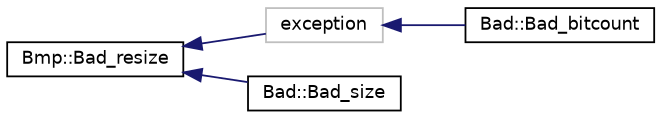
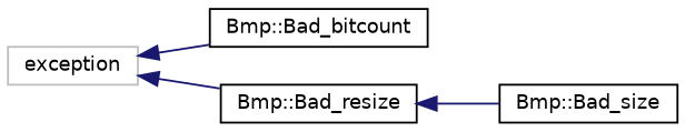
  digraph {
    rankdir=LR
    node [color=black fillcolor=white fontname=Helvetica fontsize=10 shape=record style=filled]
    edge [color=midnightblue dir=back fontname=Helvetica fontsize=10 labelfontname=Helvetica labelfontsize=10 style=solid]
    n1 [color=grey75 height=0.2 label=exception width=0.4]
-   n2 [height=0.2 label="Bad::Bad_bitcount" width=0.4]
+   n2 [height=0.2 label="Bmp::Bad_bitcount" width=0.4]
    n3 [height=0.2 label="Bmp::Bad_resize" width=0.4]
-   n4 [height=0.2 label="Bad::Bad_size" width=0.4]
+   n4 [height=0.2 label="Bmp::Bad_size" width=0.4]
    n1 -> n2
-   n3 -> n1
+   n1 -> n3
    n3 -> n4
  }
